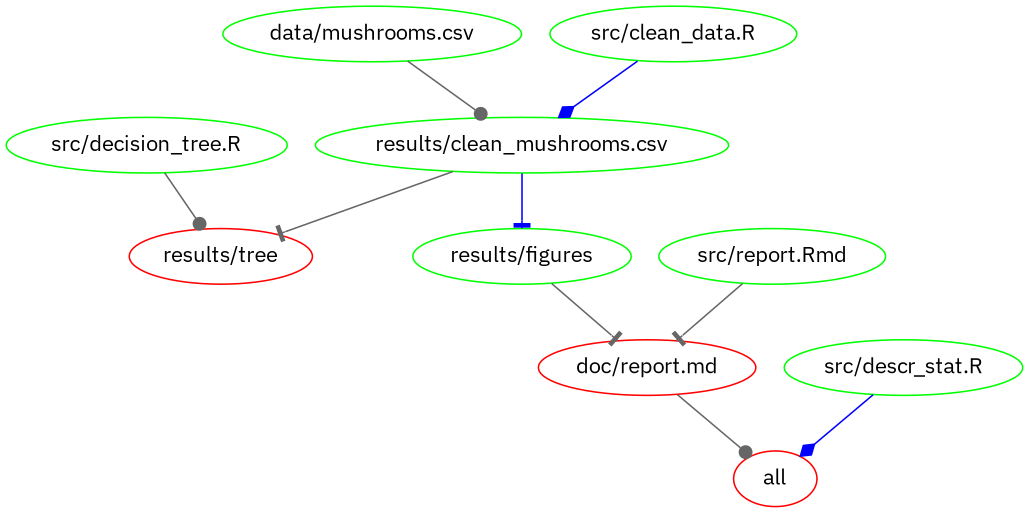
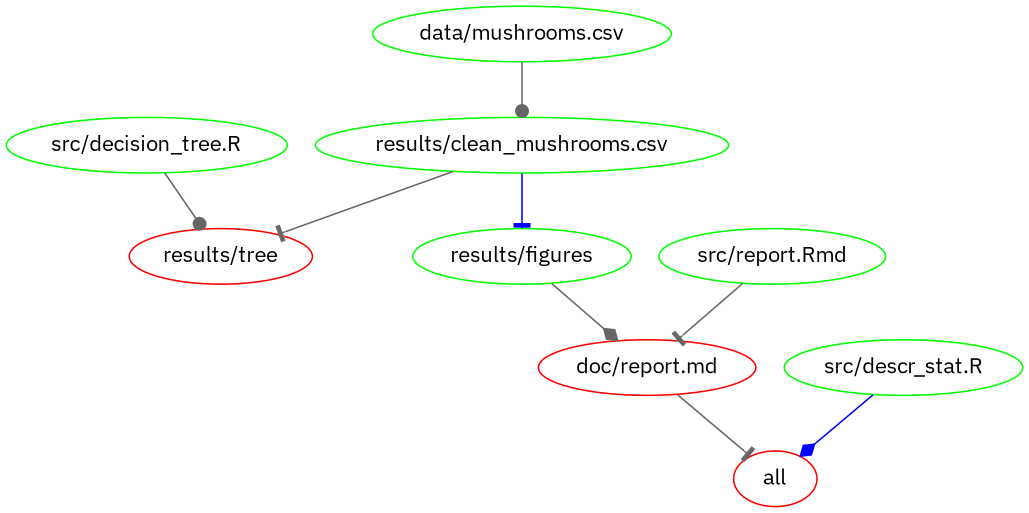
  digraph {
    fontname="IBM Plex Sans"
    node [color=green fontname="IBM Plex Sans"]
    edge [arrowhead=tee color=gray40 fontname="IBM Plex Sans"]
    n1 [color=red label=all]
    n2 [label="data/mushrooms.csv"]
    n3 [label="results/clean_mushrooms.csv"]
    n4 [label="results/figures"]
    n5 [color=red label="results/tree"]
    n6 [color=red label="doc/report.md"]
-   n7 [label="src/clean_data.R"]
    n8 [label="src/decision_tree.R"]
    n9 [label="src/descr_stat.R"]
    n10 [label="src/report.Rmd"]
    n2 -> n3 [arrowhead=dot]
    n3 -> n4 [color=blue]
    n3 -> n5
-   n4 -> n6
-   n6 -> n1 [arrowhead=dot]
-   n7 -> n3 [arrowhead=diamond color=blue]
+   n4 -> n6 [arrowhead=diamond]
+   n6 -> n1
    n8 -> n5 [arrowhead=dot]
    n9 -> n1 [arrowhead=diamond color=blue]
    n10 -> n6
  }
